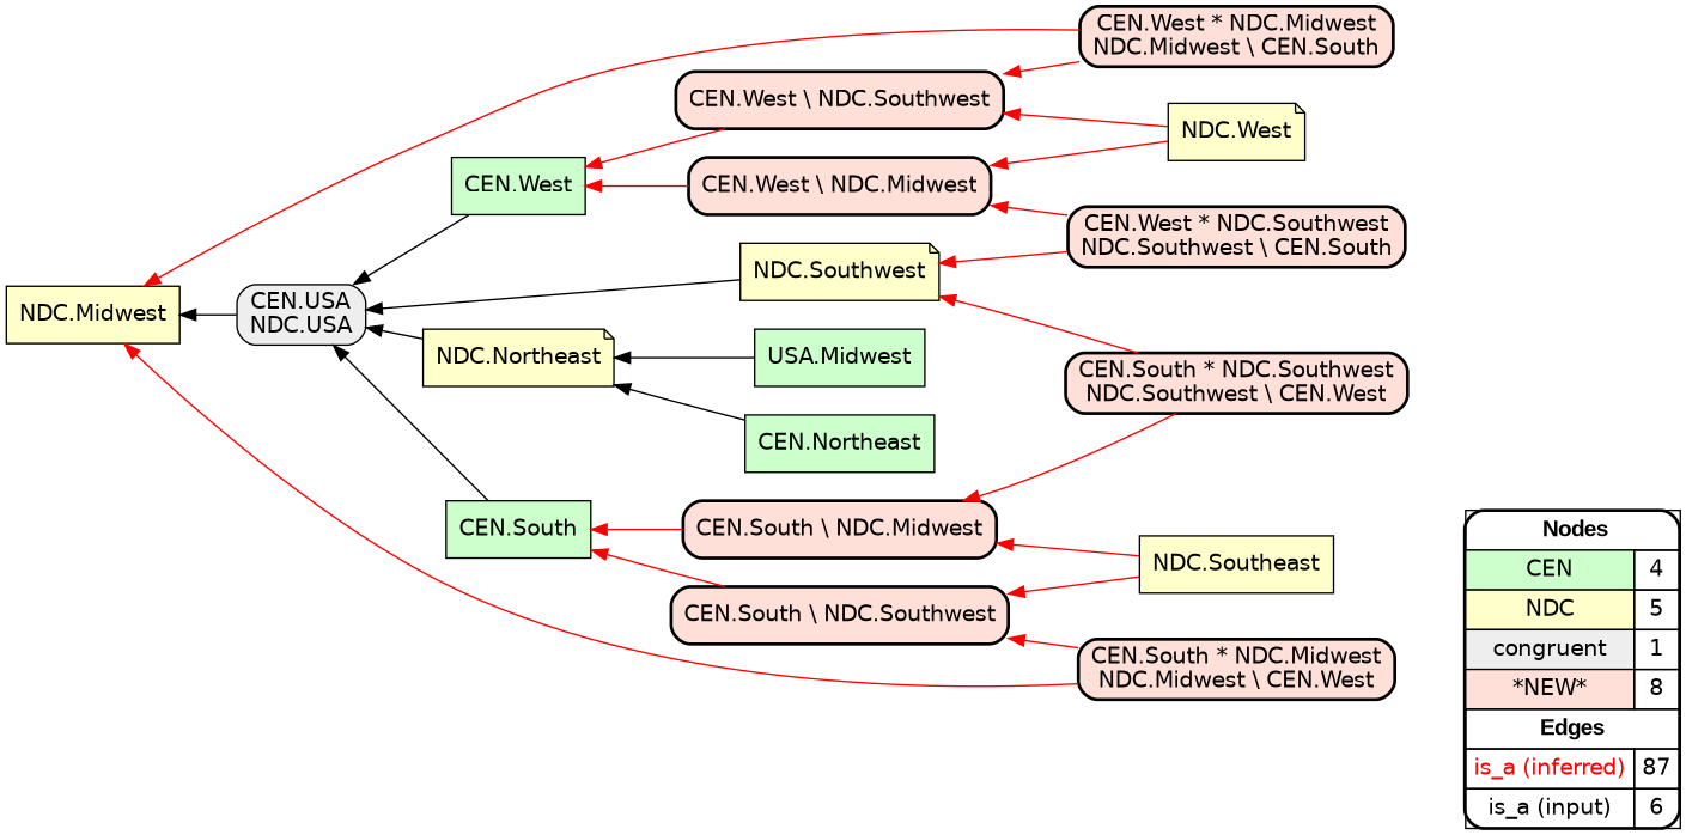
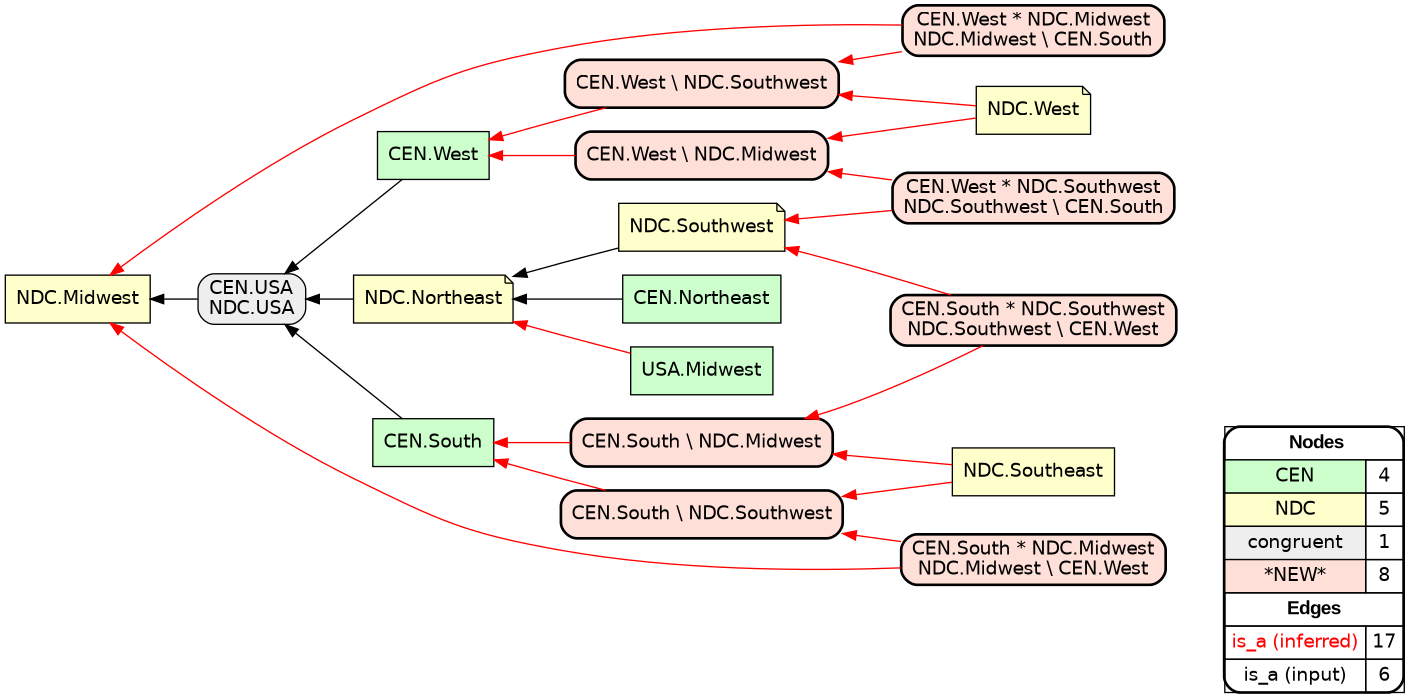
  digraph {
    rankdir=RL
    node [fillcolor="#FFE0D8" fontname=helvetica shape=box style="filled,rounded,bold"]
    edge [arrowhead=normal color="#FF0000" constraint=true penwidth=1 style=solid]
-   n1 [fillcolor=white label=<   <TABLE BORDER="0" CELLBORDER="1" CELLSPACING="0" CELLPADDING="4">  <TR> <TD COLSPAN="2"><font face="Arial Black"> Nodes</font></TD> </TR>  <TR>   <TD bgcolor="#CCFFCC" fontname="helvetica">CEN</TD>   <TD>4</TD>   </TR>  <TR>   <TD bgcolor="#FFFFCC" fontname="helvetica">NDC</TD>   <TD>5</TD>   </TR>  <TR>   <TD bgcolor="#EEEEEE" fontname="helvetica">congruent</TD>   <TD>1</TD>   </TR>  <TR>   <TD bgcolor="#FFE0D8" fontname="helvetica">*NEW*</TD>   <TD>8</TD>   </TR>  <TR> <TD COLSPAN="2"><font face = "Arial Black"> Edges </font></TD> </TR>  <TR>   <TD><font color ="#FF0000">is_a (inferred)</font></TD><TD>87</TD> </TR> <TR>   <TD><font color ="#000000">is_a (input)</font></TD><TD>6</TD> </TR> </TABLE>   > margin=0]
+   n1 [fillcolor=white label=<   <TABLE BORDER="0" CELLBORDER="1" CELLSPACING="0" CELLPADDING="4">  <TR> <TD COLSPAN="2"><font face="Arial Black"> Nodes</font></TD> </TR>  <TR>   <TD bgcolor="#CCFFCC" fontname="helvetica">CEN</TD>   <TD>4</TD>   </TR>  <TR>   <TD bgcolor="#FFFFCC" fontname="helvetica">NDC</TD>   <TD>5</TD>   </TR>  <TR>   <TD bgcolor="#EEEEEE" fontname="helvetica">congruent</TD>   <TD>1</TD>   </TR>  <TR>   <TD bgcolor="#FFE0D8" fontname="helvetica">*NEW*</TD>   <TD>8</TD>   </TR>  <TR> <TD COLSPAN="2"><font face = "Arial Black"> Edges </font></TD> </TR>  <TR>   <TD><font color ="#FF0000">is_a (inferred)</font></TD><TD>17</TD> </TR> <TR>   <TD><font color ="#000000">is_a (input)</font></TD><TD>6</TD> </TR> </TABLE>   > margin=0]
    "CEN.West" [fillcolor="#CCFFCC" style=filled]
    "CEN.USA\nNDC.USA" [fillcolor="#EEEEEE" style="filled,rounded"]
    "NDC.Midwest" [fillcolor="#FFFFCC" style=filled]
    "CEN.Northeast" [fillcolor="#CCFFCC" style=filled]
    "NDC.Northeast" [fillcolor="#FFFFCC" shape=note style=filled]
    n7 [fillcolor="#CCFFCC" label="USA.Midwest" style=filled]
    "CEN.South" [fillcolor="#CCFFCC" style=filled]
    "NDC.Southwest" [fillcolor="#FFFFCC" shape=note style=filled]
    "NDC.West" [fillcolor="#FFFFCC" shape=note style=filled]
    "CEN.West \\ NDC.Midwest"
    "CEN.West \\ NDC.Southwest"
    "NDC.Southeast" [fillcolor="#FFFFCC" style=filled]
    "CEN.South \\ NDC.Southwest"
    "CEN.South \\ NDC.Midwest"
    "CEN.West * NDC.Southwest\nNDC.Southwest \\ CEN.South"
    "CEN.West * NDC.Midwest\nNDC.Midwest \\ CEN.South"
    "CEN.South * NDC.Midwest\nNDC.Midwest \\ CEN.West"
    "CEN.South * NDC.Southwest\nNDC.Southwest \\ CEN.West"
    subgraph sub_1 {
      rank=source
      n1
    }
    "CEN.West" -> "CEN.USA\nNDC.USA" [color="#000000"]
    "CEN.USA\nNDC.USA" -> "NDC.Midwest" [color="#000000"]
    "CEN.Northeast" -> "NDC.Northeast" [color="#000000"]
    "NDC.Northeast" -> "CEN.USA\nNDC.USA" [color="#000000"]
-   n7 -> "NDC.Northeast" [color="#000000"]
+   n7 -> "NDC.Northeast"
    "CEN.South" -> "CEN.USA\nNDC.USA" [color="#000000"]
-   "NDC.Southwest" -> "CEN.USA\nNDC.USA" [color="#000000"]
+   "NDC.Southwest" -> "NDC.Northeast" [color="#000000"]
    "NDC.West" -> "CEN.West \\ NDC.Midwest"
    "NDC.West" -> "CEN.West \\ NDC.Southwest"
    "CEN.West \\ NDC.Midwest" -> "CEN.West"
    "CEN.West \\ NDC.Southwest" -> "CEN.West"
    "NDC.Southeast" -> "CEN.South \\ NDC.Southwest"
    "NDC.Southeast" -> "CEN.South \\ NDC.Midwest"
    "CEN.South \\ NDC.Southwest" -> "CEN.South"
    "CEN.South \\ NDC.Midwest" -> "CEN.South"
    "CEN.West * NDC.Southwest\nNDC.Southwest \\ CEN.South" -> "NDC.Southwest"
    "CEN.West * NDC.Southwest\nNDC.Southwest \\ CEN.South" -> "CEN.West \\ NDC.Midwest"
    "CEN.West * NDC.Midwest\nNDC.Midwest \\ CEN.South" -> "NDC.Midwest"
    "CEN.West * NDC.Midwest\nNDC.Midwest \\ CEN.South" -> "CEN.West \\ NDC.Southwest"
    "CEN.South * NDC.Midwest\nNDC.Midwest \\ CEN.West" -> "NDC.Midwest"
    "CEN.South * NDC.Midwest\nNDC.Midwest \\ CEN.West" -> "CEN.South \\ NDC.Southwest"
    "CEN.South * NDC.Southwest\nNDC.Southwest \\ CEN.West" -> "NDC.Southwest"
    "CEN.South * NDC.Southwest\nNDC.Southwest \\ CEN.West" -> "CEN.South \\ NDC.Midwest"
  }
